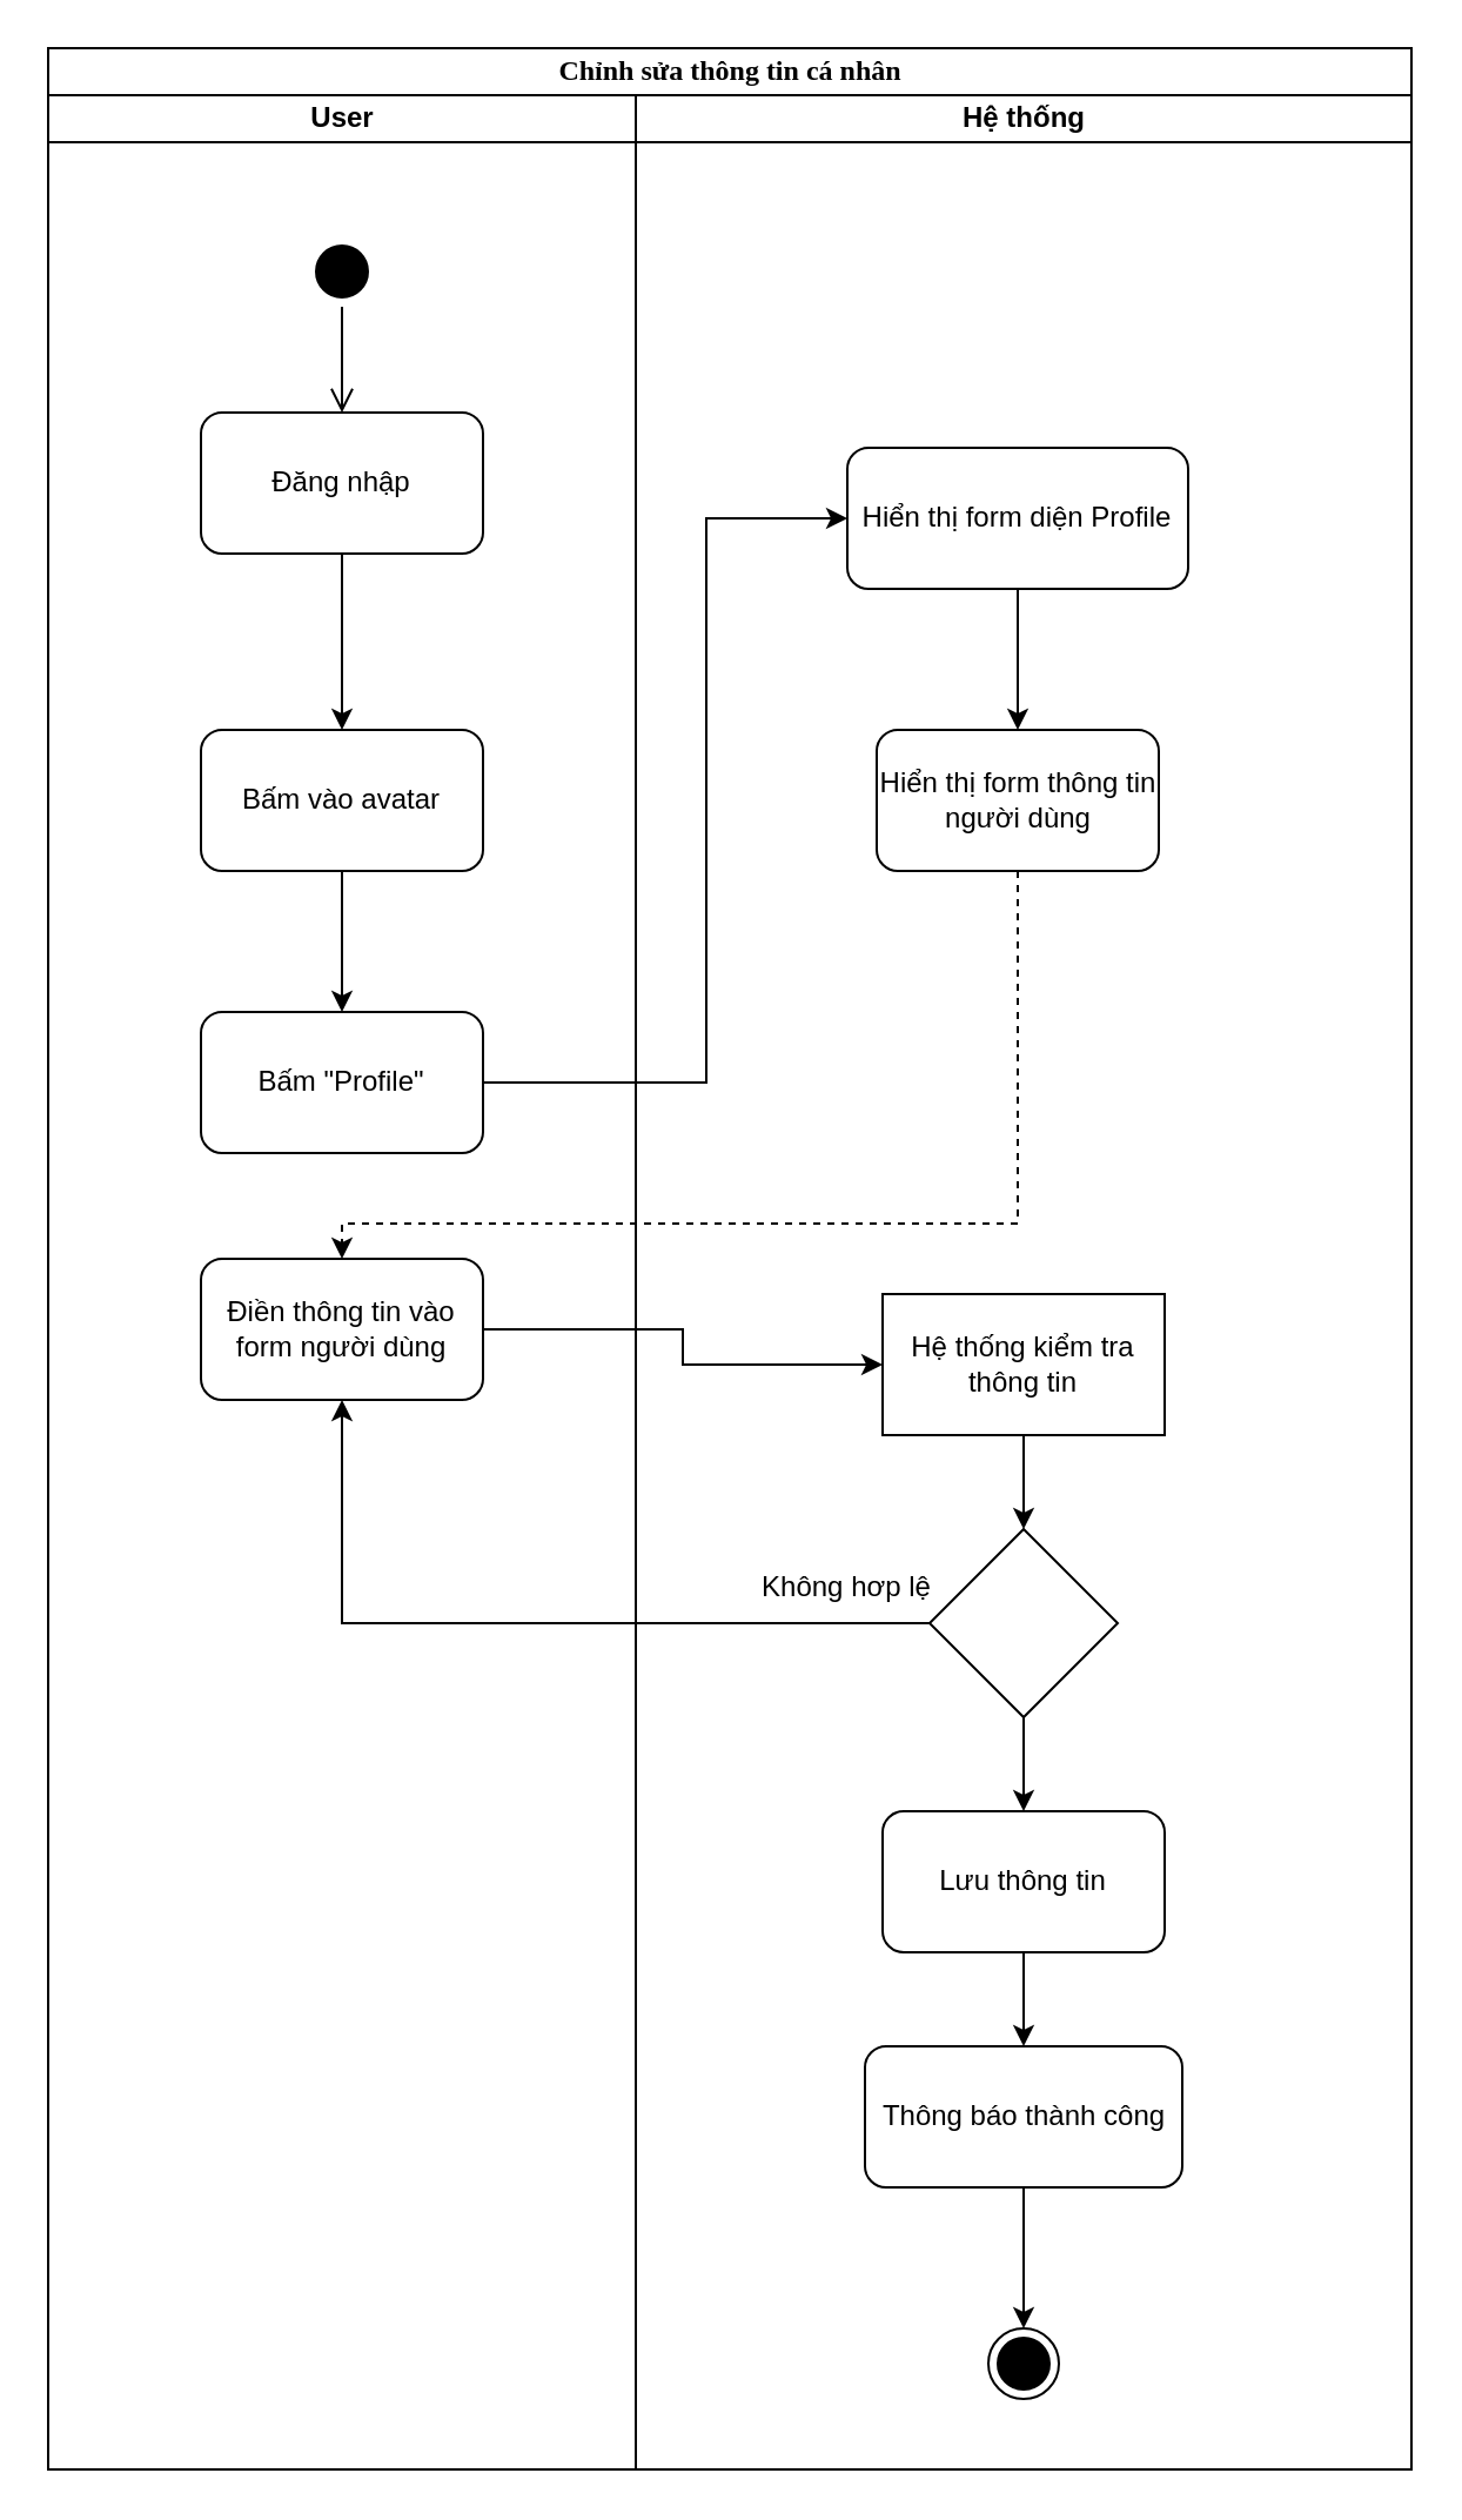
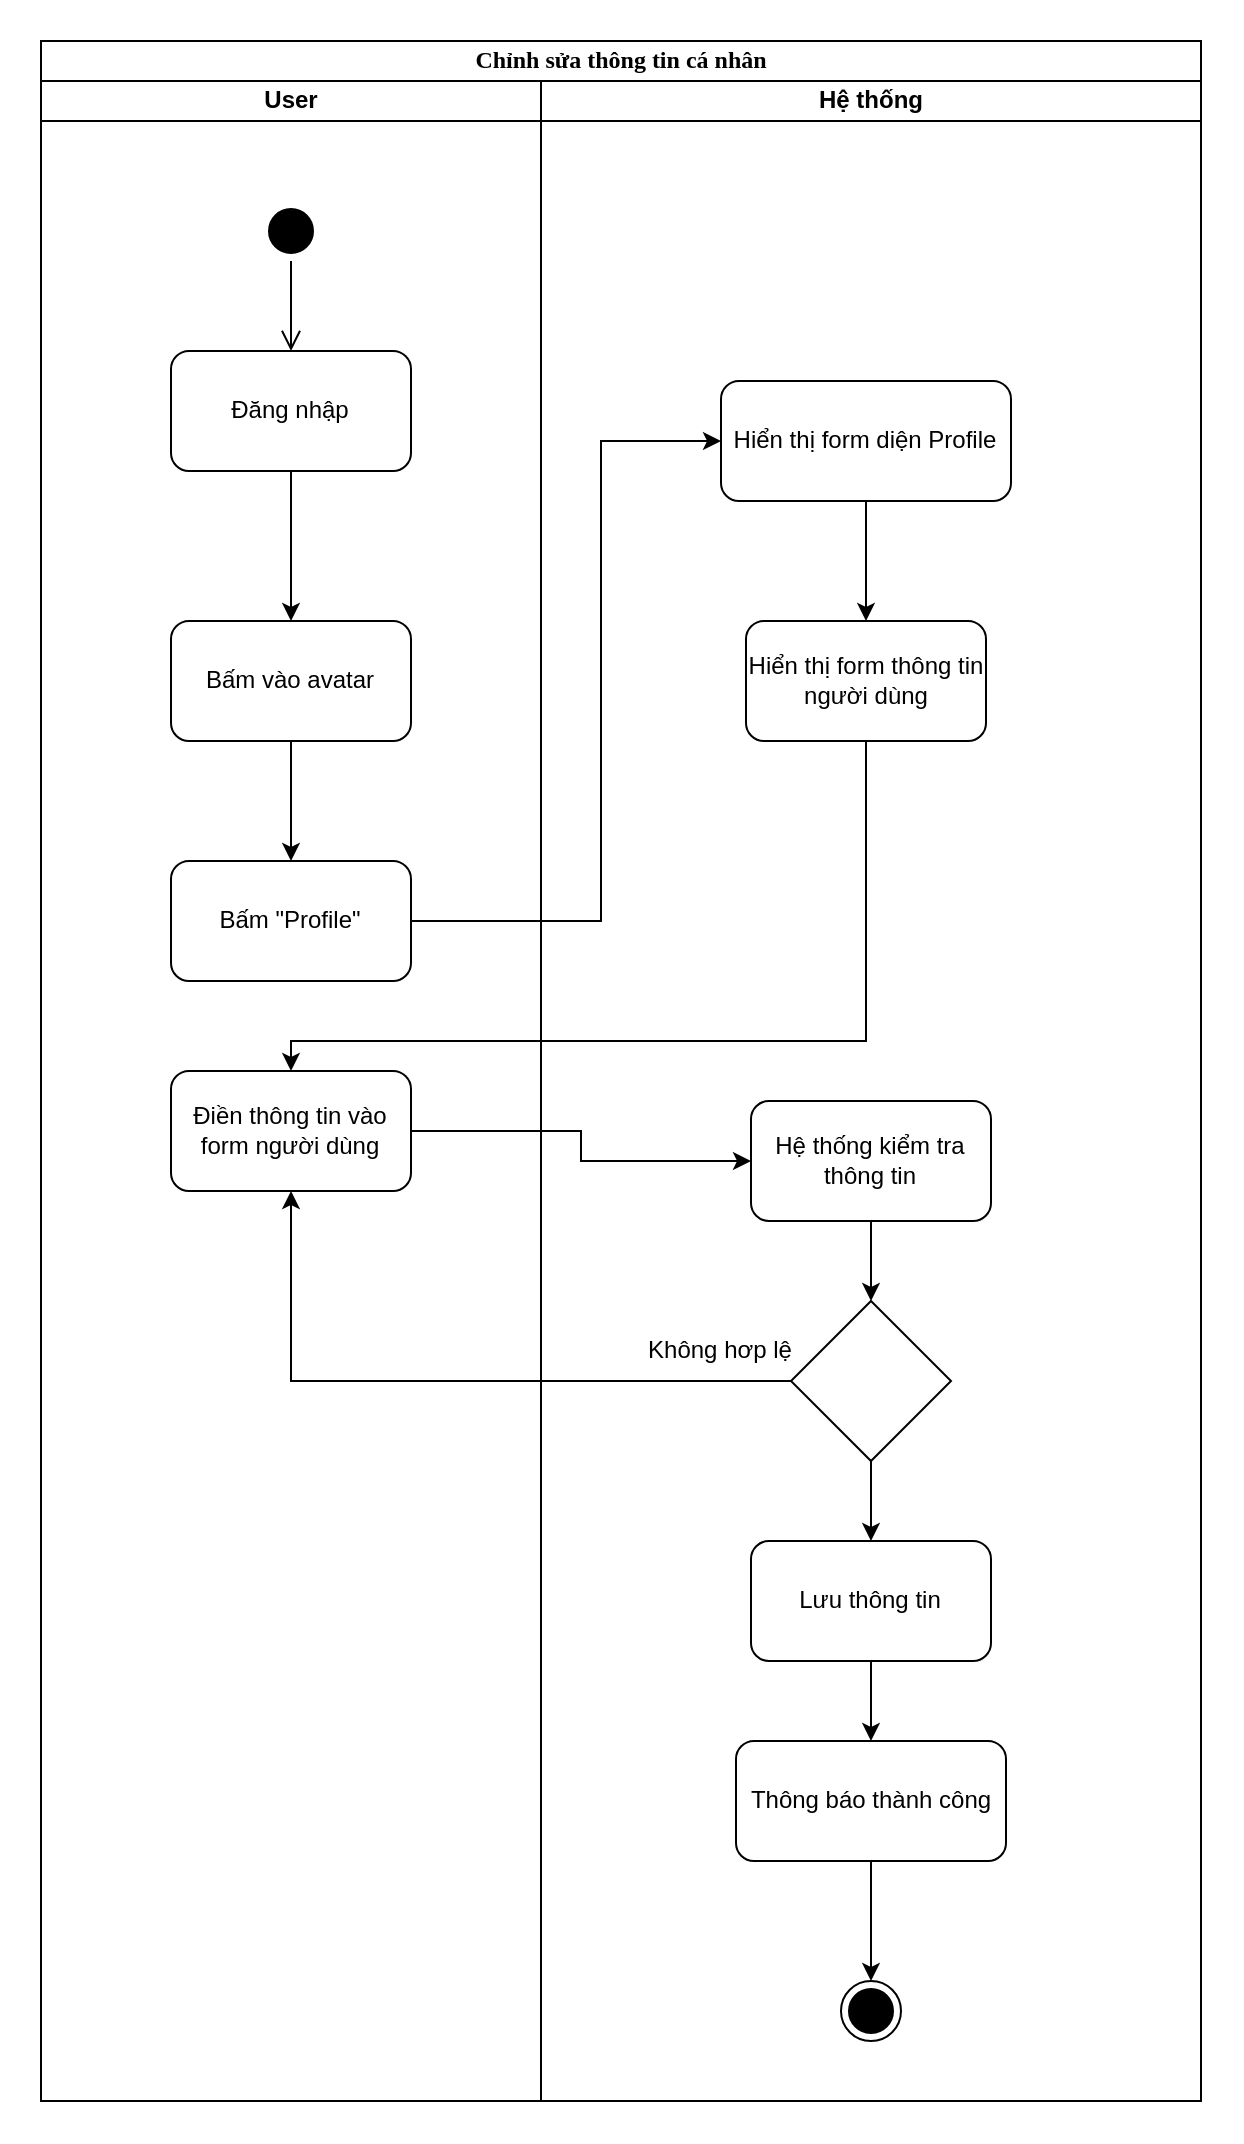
  <mxCell id="0" />
  <mxCell id="1" parent="0" />
  <mxCell id="2" value="Chỉnh sửa thông tin cá nhân" style="swimlane;html=1;childLayout=stackLayout;startSize=20;rounded=0;shadow=0;comic=0;labelBackgroundColor=none;strokeWidth=1;fontFamily=Verdana;fontSize=12;align=center;" parent="1" vertex="1"><mxGeometry x="20" y="20" width="580" height="1030" as="geometry" /></mxCell>
  <mxCell id="3" value="User" style="swimlane;html=1;startSize=20;" parent="2" vertex="1"><mxGeometry y="20" width="250" height="1010" as="geometry" /></mxCell>
  <mxCell id="4" value="" style="ellipse;html=1;shape=startState;fillColor=#000000;strokeColor=#000000;" vertex="1" parent="3"><mxGeometry x="110" y="60" width="30" height="30" as="geometry" /></mxCell>
  <mxCell id="5" value="" style="edgeStyle=orthogonalEdgeStyle;html=1;verticalAlign=bottom;endArrow=open;endSize=8;strokeColor=#000000;rounded=0;entryX=0.5;entryY=0;entryDx=0;entryDy=0;" edge="1" source="4" parent="3" target="7"><mxGeometry relative="1" as="geometry"><mxPoint x="125" y="150" as="targetPoint" /></mxGeometry></mxCell>
  <mxCell id="6" style="edgeStyle=orthogonalEdgeStyle;rounded=0;orthogonalLoop=1;jettySize=auto;html=1;entryX=0.5;entryY=0;entryDx=0;entryDy=0;strokeColor=#000000;" edge="1" parent="3" source="7" target="9"><mxGeometry relative="1" as="geometry" /></mxCell>
  <mxCell id="7" value="Đăng nhập" style="rounded=1;whiteSpace=wrap;html=1;strokeColor=#000000;" vertex="1" parent="3"><mxGeometry x="65" y="135" width="120" height="60" as="geometry" /></mxCell>
  <mxCell id="8" style="edgeStyle=orthogonalEdgeStyle;rounded=0;orthogonalLoop=1;jettySize=auto;html=1;entryX=0.5;entryY=0;entryDx=0;entryDy=0;strokeColor=#000000;" edge="1" parent="3" source="9" target="10"><mxGeometry relative="1" as="geometry" /></mxCell>
  <mxCell id="9" value="Bấm vào avatar" style="rounded=1;whiteSpace=wrap;html=1;strokeColor=#000000;" vertex="1" parent="3"><mxGeometry x="65" y="270" width="120" height="60" as="geometry" /></mxCell>
  <mxCell id="10" value="Bấm &quot;Profile&quot;" style="rounded=1;whiteSpace=wrap;html=1;strokeColor=#000000;" vertex="1" parent="3"><mxGeometry x="65" y="390" width="120" height="60" as="geometry" /></mxCell>
  <mxCell id="11" value="Điền thông tin vào form người dùng" style="rounded=1;whiteSpace=wrap;html=1;strokeColor=#000000;" vertex="1" parent="3"><mxGeometry x="65" y="495" width="120" height="60" as="geometry" /></mxCell>
  <mxCell id="12" style="edgeStyle=orthogonalEdgeStyle;rounded=0;orthogonalLoop=1;jettySize=auto;html=1;strokeColor=#000000;" edge="1" parent="2" source="10" target="18"><mxGeometry relative="1" as="geometry"><Array as="points"><mxPoint x="280" y="440" /><mxPoint x="280" y="200" /></Array></mxGeometry></mxCell>
- <mxCell id="13" style="edgeStyle=orthogonalEdgeStyle;rounded=0;orthogonalLoop=1;jettySize=auto;html=1;strokeColor=#000000;dashed=1;" edge="1" parent="2" source="19" target="11"><mxGeometry relative="1" as="geometry"><Array as="points"><mxPoint x="413" y="500" /><mxPoint x="125" y="500" /></Array></mxGeometry></mxCell>
+ <mxCell id="13" style="edgeStyle=orthogonalEdgeStyle;rounded=0;orthogonalLoop=1;jettySize=auto;html=1;strokeColor=#000000;" edge="1" parent="2" source="19" target="11"><mxGeometry relative="1" as="geometry"><Array as="points"><mxPoint x="413" y="500" /><mxPoint x="125" y="500" /></Array></mxGeometry></mxCell>
  <mxCell id="14" style="edgeStyle=orthogonalEdgeStyle;rounded=0;orthogonalLoop=1;jettySize=auto;html=1;entryX=0;entryY=0.5;entryDx=0;entryDy=0;strokeColor=#000000;" edge="1" parent="2" source="11" target="21"><mxGeometry relative="1" as="geometry" /></mxCell>
  <mxCell id="15" style="edgeStyle=orthogonalEdgeStyle;rounded=0;orthogonalLoop=1;jettySize=auto;html=1;entryX=0.5;entryY=1;entryDx=0;entryDy=0;strokeColor=#000000;" edge="1" parent="2" source="23" target="11"><mxGeometry relative="1" as="geometry" /></mxCell>
  <mxCell id="16" value="Hệ thống" style="swimlane;html=1;startSize=20;" parent="2" vertex="1"><mxGeometry x="250" y="20" width="330" height="1010" as="geometry" /></mxCell>
  <mxCell id="17" style="edgeStyle=orthogonalEdgeStyle;rounded=0;orthogonalLoop=1;jettySize=auto;html=1;strokeColor=#000000;entryX=0.5;entryY=0;entryDx=0;entryDy=0;" edge="1" parent="16" source="18" target="19"><mxGeometry relative="1" as="geometry"><mxPoint x="163" y="260" as="targetPoint" /></mxGeometry></mxCell>
  <mxCell id="18" value="Hiển thị form diện Profile" style="rounded=1;whiteSpace=wrap;html=1;strokeColor=#000000;" vertex="1" parent="16"><mxGeometry x="90" y="150" width="145" height="60" as="geometry" /></mxCell>
  <mxCell id="19" value="Hiển thị form thông tin người dùng" style="rounded=1;whiteSpace=wrap;html=1;strokeColor=#000000;" vertex="1" parent="16"><mxGeometry x="102.5" y="270" width="120" height="60" as="geometry" /></mxCell>
  <mxCell id="20" style="edgeStyle=orthogonalEdgeStyle;rounded=0;orthogonalLoop=1;jettySize=auto;html=1;entryX=0.5;entryY=0;entryDx=0;entryDy=0;strokeColor=#000000;" edge="1" parent="16" source="21" target="23"><mxGeometry relative="1" as="geometry" /></mxCell>
- <mxCell id="21" value="Hệ thống kiểm tra thông tin" style="whiteSpace=wrap;html=1;strokeColor=#000000;rounded=0;" vertex="1" parent="16"><mxGeometry x="105" y="510" width="120" height="60" as="geometry" /></mxCell>
+ <mxCell id="21" value="Hệ thống kiểm tra thông tin" style="rounded=1;whiteSpace=wrap;html=1;strokeColor=#000000;" vertex="1" parent="16"><mxGeometry x="105" y="510" width="120" height="60" as="geometry" /></mxCell>
  <mxCell id="22" style="edgeStyle=orthogonalEdgeStyle;rounded=0;orthogonalLoop=1;jettySize=auto;html=1;entryX=0.5;entryY=0;entryDx=0;entryDy=0;strokeColor=#000000;" edge="1" parent="16" source="23" target="25"><mxGeometry relative="1" as="geometry" /></mxCell>
  <mxCell id="23" value="" style="rhombus;whiteSpace=wrap;html=1;strokeColor=#000000;" vertex="1" parent="16"><mxGeometry x="125" y="610" width="80" height="80" as="geometry" /></mxCell>
  <mxCell id="24" style="edgeStyle=orthogonalEdgeStyle;rounded=0;orthogonalLoop=1;jettySize=auto;html=1;entryX=0.5;entryY=0;entryDx=0;entryDy=0;strokeColor=#000000;" edge="1" parent="16" source="25" target="28"><mxGeometry relative="1" as="geometry" /></mxCell>
  <mxCell id="25" value="Lưu thông tin" style="rounded=1;whiteSpace=wrap;html=1;strokeColor=#000000;" vertex="1" parent="16"><mxGeometry x="105" y="730" width="120" height="60" as="geometry" /></mxCell>
  <mxCell id="26" value="Không hơp lệ" style="text;html=1;strokeColor=none;fillColor=none;align=center;verticalAlign=middle;whiteSpace=wrap;rounded=0;" vertex="1" parent="16"><mxGeometry x="50" y="620" width="80" height="30" as="geometry" /></mxCell>
  <mxCell id="27" style="edgeStyle=orthogonalEdgeStyle;rounded=0;orthogonalLoop=1;jettySize=auto;html=1;entryX=0.5;entryY=0;entryDx=0;entryDy=0;strokeColor=#000000;" edge="1" parent="16" source="28" target="29"><mxGeometry relative="1" as="geometry" /></mxCell>
  <mxCell id="28" value="Thông báo thành công" style="rounded=1;whiteSpace=wrap;html=1;strokeColor=#000000;" vertex="1" parent="16"><mxGeometry x="97.5" y="830" width="135" height="60" as="geometry" /></mxCell>
  <mxCell id="29" value="" style="ellipse;html=1;shape=endState;fillColor=#000000;strokeColor=#000000;" vertex="1" parent="16"><mxGeometry x="150" y="950" width="30" height="30" as="geometry" /></mxCell>
